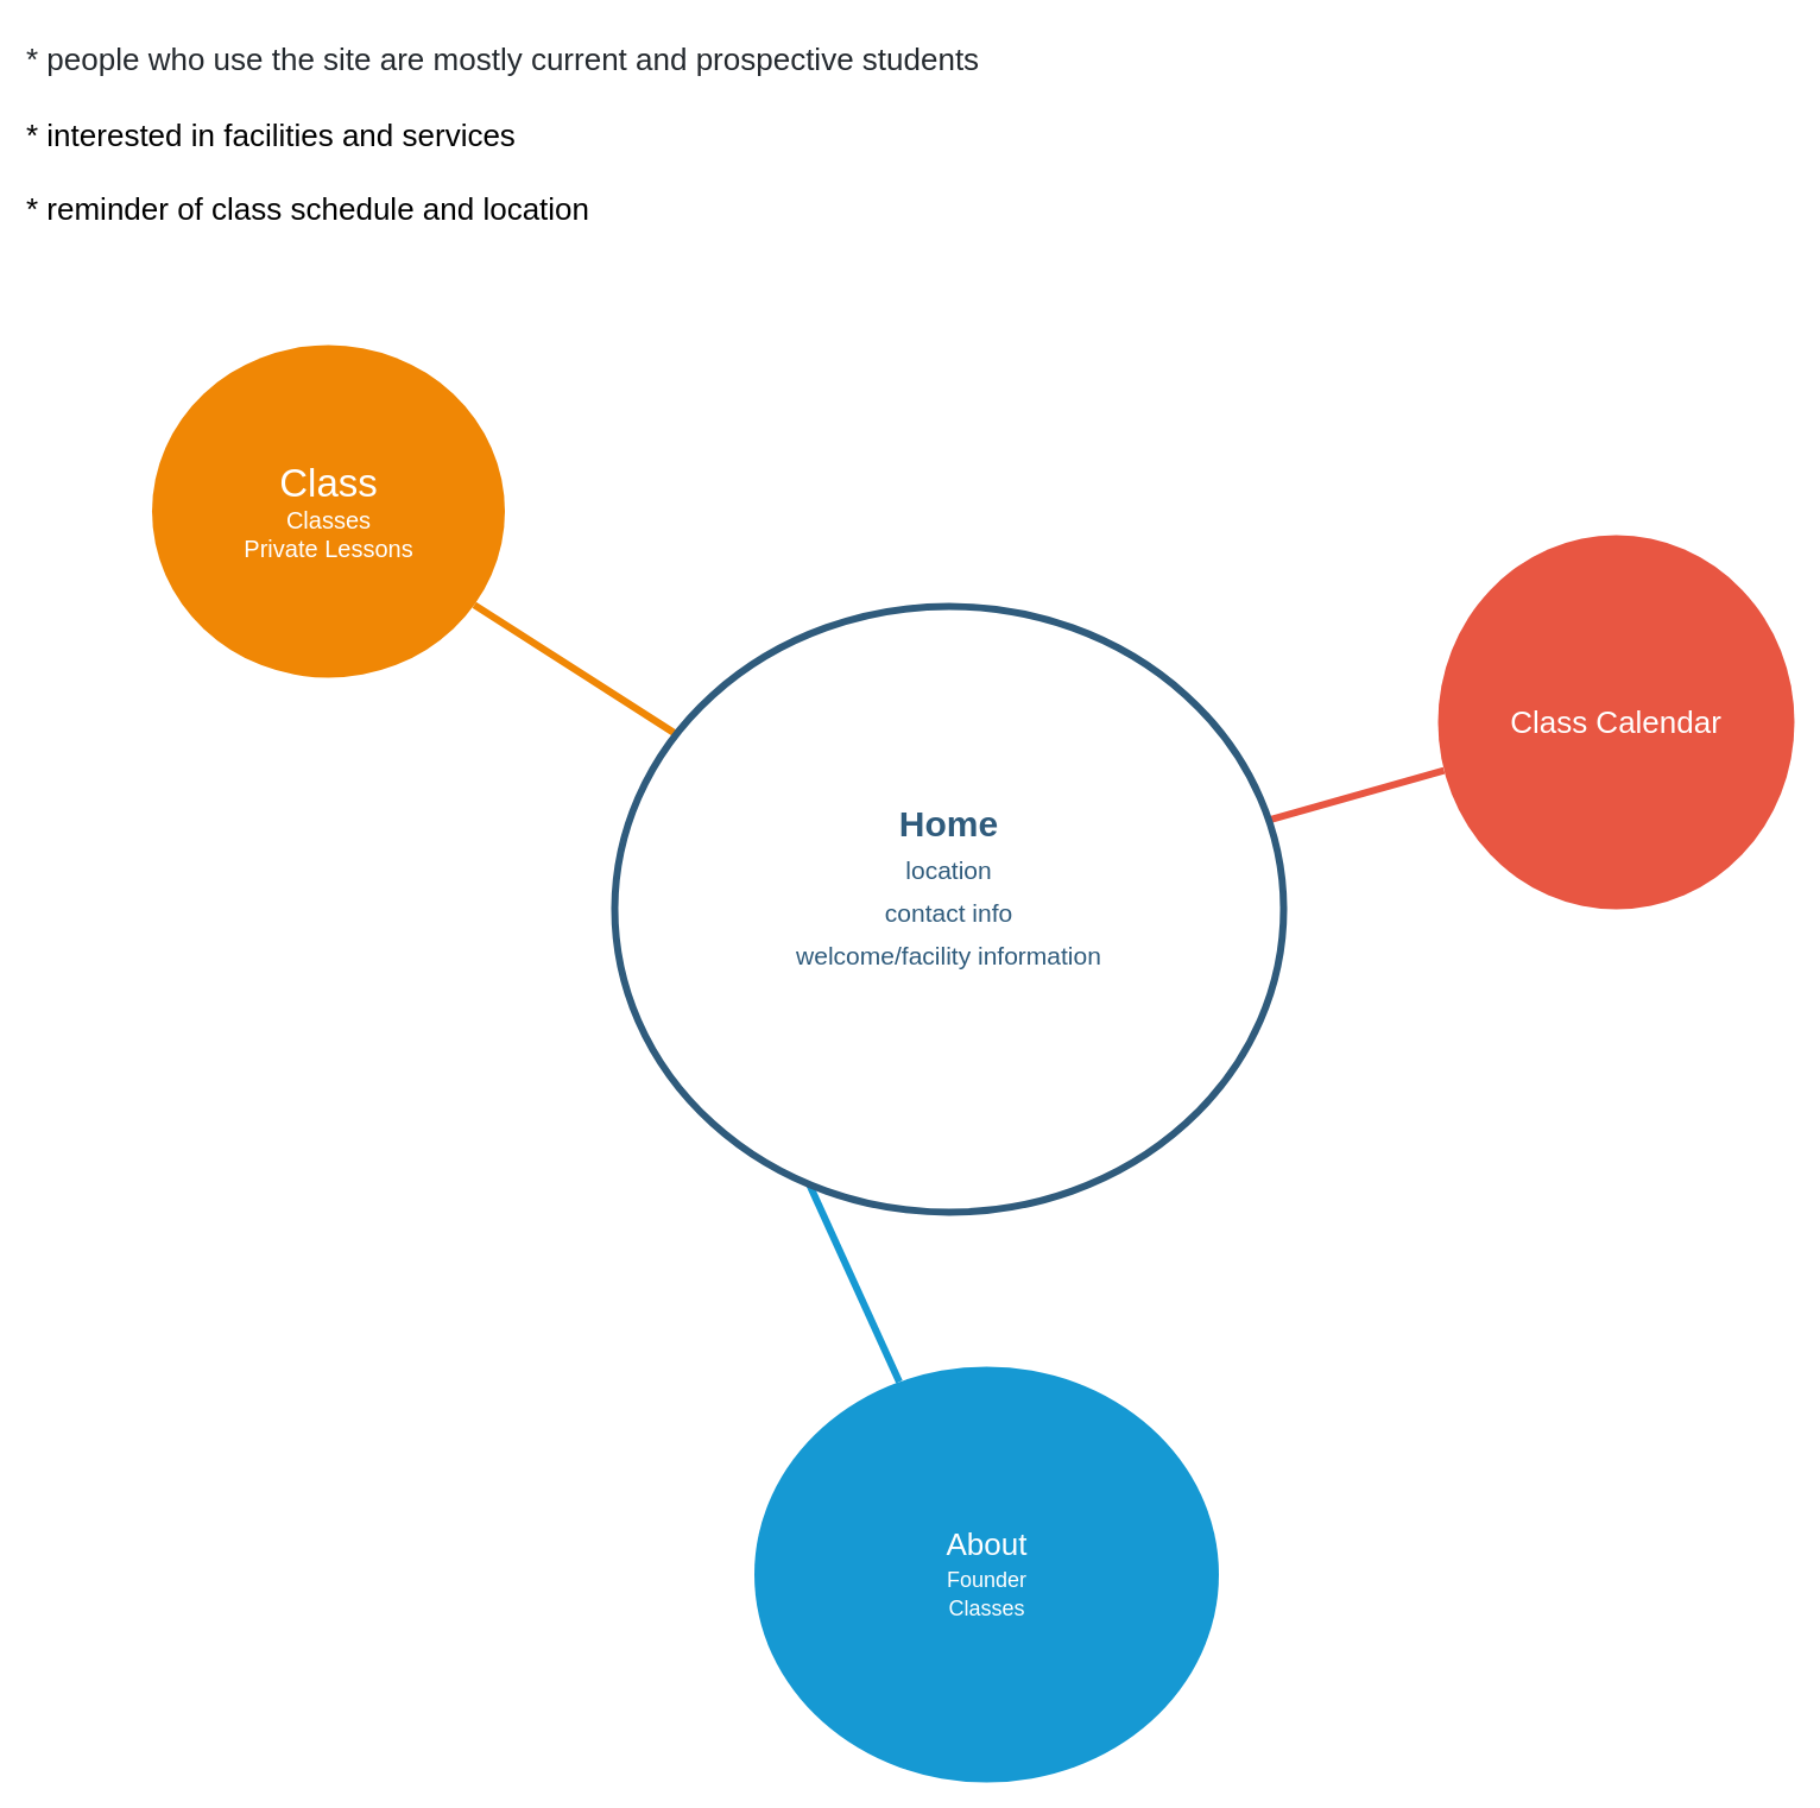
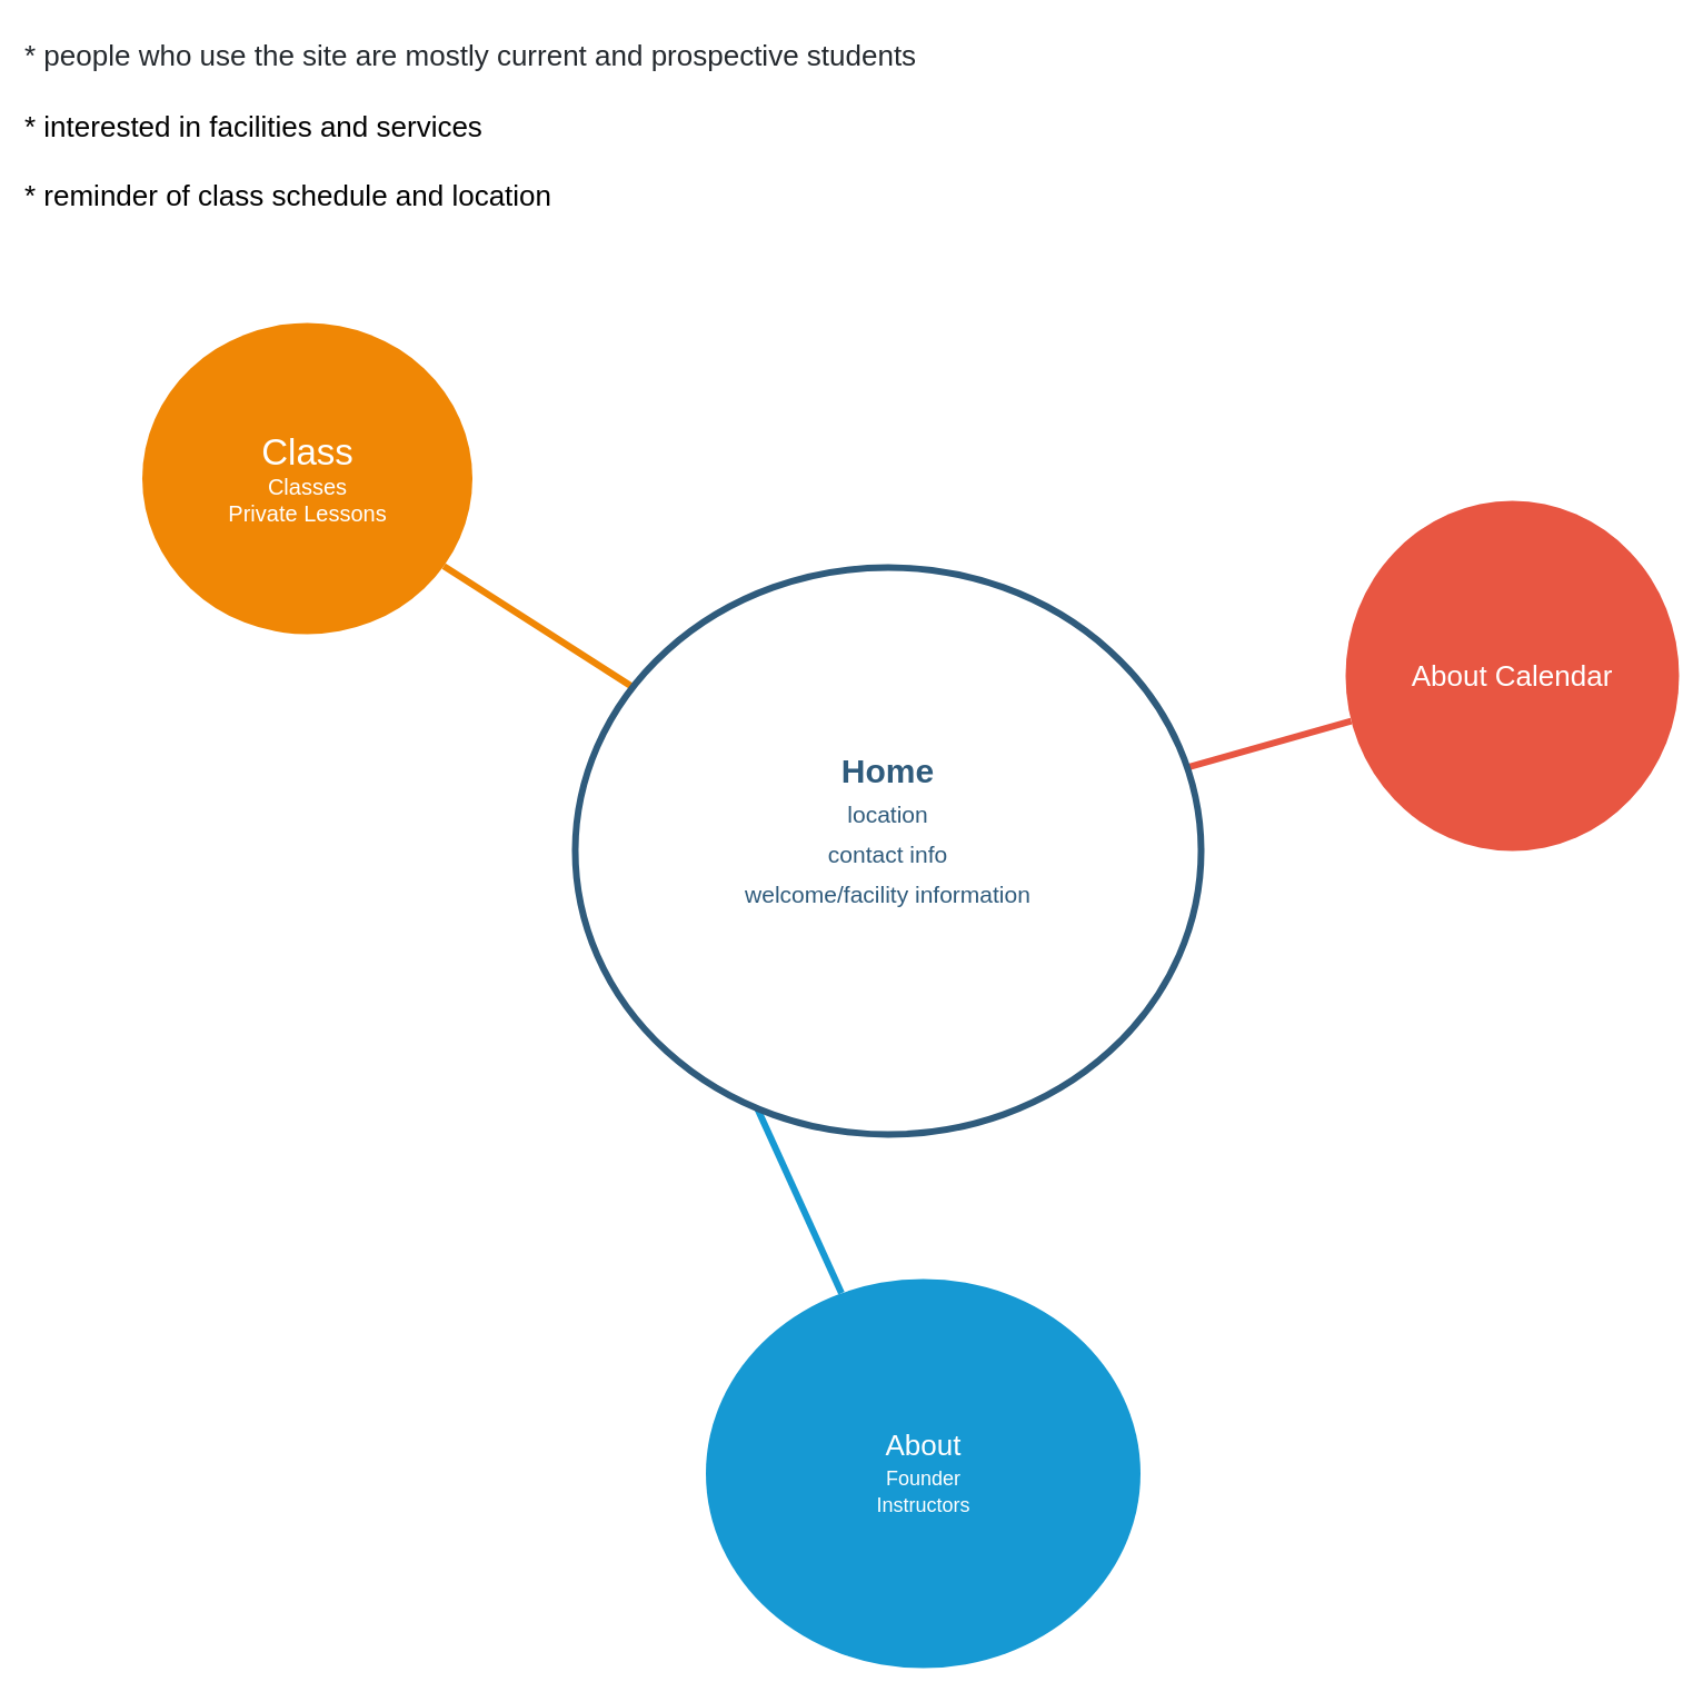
  <mxCell id="0" />
  <mxCell id="1" parent="0" />
- <mxCell id="2" value="&lt;font&gt;&lt;span style=&quot;font-size: 26px&quot;&gt;About&lt;/span&gt;&lt;br&gt;&lt;font style=&quot;font-size: 18px&quot;&gt;Founder&lt;/font&gt;&lt;br&gt;&lt;font style=&quot;font-size: 18px&quot;&gt;Classes&lt;/font&gt;&lt;br&gt;&lt;/font&gt;" style="ellipse;whiteSpace=wrap;html=1;shadow=0;fontFamily=Helvetica;fontSize=20;fontColor=#FFFFFF;align=center;strokeWidth=3;fillColor=#1699D3;strokeColor=none;" vertex="1" parent="1"><mxGeometry x="634.5" y="1150" width="391" height="350" as="geometry" /></mxCell>
+ <mxCell id="2" value="&lt;font&gt;&lt;span style=&quot;font-size: 26px&quot;&gt;About&lt;/span&gt;&lt;br&gt;&lt;font style=&quot;font-size: 18px&quot;&gt;Founder&lt;/font&gt;&lt;br&gt;&lt;font style=&quot;font-size: 18px&quot;&gt;Instructors&lt;/font&gt;&lt;br&gt;&lt;/font&gt;" style="ellipse;whiteSpace=wrap;html=1;shadow=0;fontFamily=Helvetica;fontSize=20;fontColor=#FFFFFF;align=center;strokeWidth=3;fillColor=#1699D3;strokeColor=none;" vertex="1" parent="1"><mxGeometry x="634.5" y="1150" width="391" height="350" as="geometry" /></mxCell>
  <mxCell id="3" value="&lt;font style=&quot;font-size: 33px&quot;&gt;Class&lt;/font&gt;&lt;br&gt;Classes&lt;br&gt;Private Lessons" style="ellipse;whiteSpace=wrap;html=1;shadow=0;fontFamily=Helvetica;fontSize=20;fontColor=#FFFFFF;align=center;strokeWidth=3;fillColor=#F08705;strokeColor=none;gradientColor=none;" vertex="1" parent="1"><mxGeometry x="127.5" y="290" width="297" height="280" as="geometry" /></mxCell>
- <mxCell id="4" value="&lt;font style=&quot;font-size: 26px&quot;&gt;Class Calendar&lt;/font&gt;" style="ellipse;whiteSpace=wrap;html=1;shadow=0;fontFamily=Helvetica;fontSize=20;fontColor=#FFFFFF;align=center;strokeWidth=3;fillColor=#E85642;strokeColor=none;" vertex="1" parent="1"><mxGeometry x="1210" y="450" width="300" height="315" as="geometry" /></mxCell>
+ <mxCell id="4" value="&lt;font style=&quot;font-size: 26px&quot;&gt;About Calendar&lt;/font&gt;" style="ellipse;whiteSpace=wrap;html=1;shadow=0;fontFamily=Helvetica;fontSize=20;fontColor=#FFFFFF;align=center;strokeWidth=3;fillColor=#E85642;strokeColor=none;" vertex="1" parent="1"><mxGeometry x="1210" y="450" width="300" height="315" as="geometry" /></mxCell>
  <mxCell id="5" style="endArrow=none;strokeWidth=6;strokeColor=#1699D3;html=1;" edge="1" parent="1" target="2"><mxGeometry relative="1" as="geometry"><mxPoint x="659.368" y="949.463" as="sourcePoint" /></mxGeometry></mxCell>
  <mxCell id="6" style="endArrow=none;strokeWidth=6;strokeColor=#f08705;html=1;" edge="1" parent="1" source="8" target="3"><mxGeometry relative="1" as="geometry" /></mxCell>
  <mxCell id="7" style="endArrow=none;strokeWidth=6;strokeColor=#E85642;html=1;" edge="1" parent="1" source="8" target="4"><mxGeometry relative="1" as="geometry" /></mxCell>
  <mxCell id="8" value="Home&lt;br&gt;&lt;span style=&quot;font-weight: normal ; font-size: 21px&quot;&gt;location&lt;br&gt;contact info&lt;br&gt;welcome/facility information&lt;br&gt;&lt;br&gt;&lt;/span&gt;" style="ellipse;whiteSpace=wrap;html=1;shadow=0;fontFamily=Helvetica;fontSize=30;fontColor=#2F5B7C;align=center;strokeColor=#2F5B7C;strokeWidth=6;fillColor=#FFFFFF;fontStyle=1;gradientColor=none;" vertex="1" parent="1"><mxGeometry x="517" y="510" width="563" height="510" as="geometry" /></mxCell>
  <mxCell id="9" value="&lt;span style=&quot;color: rgb(36, 41, 46); white-space: pre; background-color: rgb(255, 255, 255); font-size: 26px;&quot;&gt;* people who use the site are mostly current and prospective students&lt;/span&gt;" style="text;html=1;strokeColor=none;fillColor=none;align=left;verticalAlign=middle;whiteSpace=wrap;rounded=0;fontSize=26;" vertex="1" parent="1"><mxGeometry x="20" y="20" width="800" height="60" as="geometry" /></mxCell>
  <mxCell id="10" value="* interested in facilities and services&lt;br style=&quot;font-size: 26px;&quot;&gt;&lt;br style=&quot;font-size: 26px;&quot;&gt;* reminder of class schedule and location&lt;br style=&quot;font-size: 26px;&quot;&gt;" style="text;html=1;strokeColor=none;fillColor=none;align=left;verticalAlign=middle;whiteSpace=wrap;rounded=0;fontSize=26;" vertex="1" parent="1"><mxGeometry x="20" y="100" width="680" height="90" as="geometry" /></mxCell>
